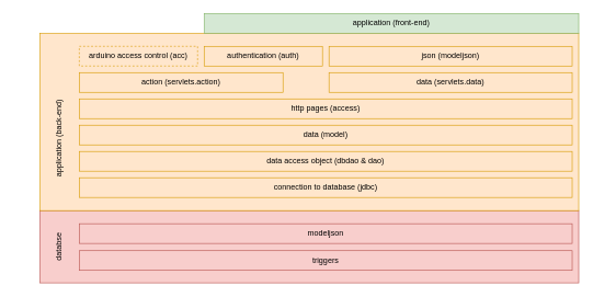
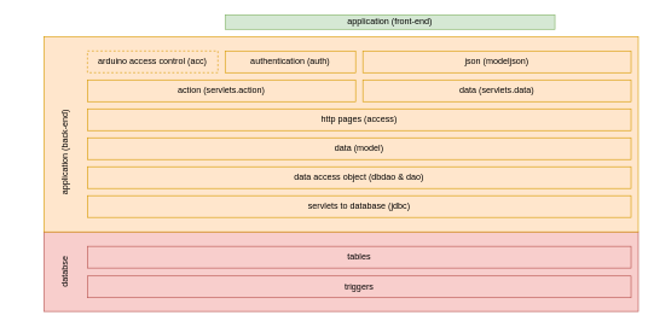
  <mxCell id="0" />
  <mxCell id="1" parent="0" />
  <mxCell id="2" value="" style="rounded=0;whiteSpace=wrap;html=1;fillColor=#f8cecc;strokeColor=#b85450;" parent="1" vertex="1"><mxGeometry x="60" y="320" width="820" height="110" as="geometry" /></mxCell>
  <mxCell id="3" value="" style="rounded=0;whiteSpace=wrap;html=1;fillColor=#ffe6cc;strokeColor=#d79b00;" parent="1" vertex="1"><mxGeometry x="60" y="50" width="820" height="270" as="geometry" /></mxCell>
  <mxCell id="4" value="application (back-end)" style="text;html=1;strokeColor=none;fillColor=none;align=center;verticalAlign=middle;whiteSpace=wrap;rounded=0;rotation=-90;" parent="1" vertex="1"><mxGeometry x="20" y="200" width="140" height="20" as="geometry" /></mxCell>
- <mxCell id="5" value="connection to database (jdbc)" style="rounded=0;whiteSpace=wrap;html=1;fillColor=#ffe6cc;strokeColor=#d79b00;" parent="1" vertex="1"><mxGeometry x="120" y="270" width="750" height="30" as="geometry" /></mxCell>
+ <mxCell id="5" value="servlets to database (jdbc)" style="rounded=0;whiteSpace=wrap;html=1;fillColor=#ffe6cc;strokeColor=#d79b00;" parent="1" vertex="1"><mxGeometry x="120" y="270" width="750" height="30" as="geometry" /></mxCell>
  <mxCell id="6" value="databse" style="text;html=1;strokeColor=none;fillColor=none;align=center;verticalAlign=middle;whiteSpace=wrap;rounded=0;rotation=-90;" parent="1" vertex="1"><mxGeometry x="70" y="365" width="40" height="20" as="geometry" /></mxCell>
  <mxCell id="7" value="triggers" style="rounded=0;whiteSpace=wrap;html=1;fillColor=#f8cecc;strokeColor=#b85450;" parent="1" vertex="1"><mxGeometry x="120" y="381" width="750" height="30" as="geometry" /></mxCell>
- <mxCell id="8" value="modeljson" style="rounded=0;whiteSpace=wrap;html=1;fillColor=#f8cecc;strokeColor=#b85450;" parent="1" vertex="1"><mxGeometry x="120" y="340" width="750" height="30" as="geometry" /></mxCell>
+ <mxCell id="8" value="tables" style="rounded=0;whiteSpace=wrap;html=1;fillColor=#f8cecc;strokeColor=#b85450;" parent="1" vertex="1"><mxGeometry x="120" y="340" width="750" height="30" as="geometry" /></mxCell>
  <mxCell id="9" value="data access object (dbdao &amp;amp; dao)" style="rounded=0;whiteSpace=wrap;html=1;fillColor=#ffe6cc;strokeColor=#d79b00;" parent="1" vertex="1"><mxGeometry x="120" y="230" width="750" height="30" as="geometry" /></mxCell>
  <mxCell id="10" value="data (model)" style="rounded=0;whiteSpace=wrap;html=1;fillColor=#ffe6cc;strokeColor=#d79b00;" parent="1" vertex="1"><mxGeometry x="120" y="190" width="750" height="30" as="geometry" /></mxCell>
  <mxCell id="11" value="http pages (access)" style="rounded=0;whiteSpace=wrap;html=1;fillColor=#ffe6cc;strokeColor=#d79b00;" parent="1" vertex="1"><mxGeometry x="120" y="150" width="750" height="30" as="geometry" /></mxCell>
- <mxCell id="12" value="action (servlets.action)" style="rounded=0;whiteSpace=wrap;html=1;fillColor=#ffe6cc;strokeColor=#d79b00;" parent="1" vertex="1"><mxGeometry x="120" y="110" width="310" height="30" as="geometry" /></mxCell>
+ <mxCell id="12" value="action (servlets.action)" style="rounded=0;whiteSpace=wrap;html=1;fillColor=#ffe6cc;strokeColor=#d79b00;" parent="1" vertex="1"><mxGeometry x="120" y="110" width="370" height="30" as="geometry" /></mxCell>
  <mxCell id="13" value="data (servlets.data)" style="rounded=0;whiteSpace=wrap;html=1;fillColor=#ffe6cc;strokeColor=#d79b00;" parent="1" vertex="1"><mxGeometry x="500" y="110" width="370" height="30" as="geometry" /></mxCell>
  <mxCell id="14" value="authentication (auth)" style="rounded=0;whiteSpace=wrap;html=1;fillColor=#ffe6cc;strokeColor=#d79b00;" parent="1" vertex="1"><mxGeometry x="310" y="70" width="180" height="30" as="geometry" /></mxCell>
  <mxCell id="15" value="json (modeljson)" style="rounded=0;whiteSpace=wrap;html=1;fillColor=#ffe6cc;strokeColor=#d79b00;" parent="1" vertex="1"><mxGeometry x="500" y="70" width="370" height="30" as="geometry" /></mxCell>
  <mxCell id="16" value="arduino access control (acc)" style="rounded=0;whiteSpace=wrap;html=1;fillColor=#ffe6cc;strokeColor=#d79b00;dashed=1;" parent="1" vertex="1"><mxGeometry x="120" y="70" width="180" height="30" as="geometry" /></mxCell>
- <mxCell id="17" value="application (front-end)" style="rounded=0;whiteSpace=wrap;html=1;fillColor=#d5e8d4;strokeColor=#82b366;" parent="1" vertex="1"><mxGeometry x="310" y="20" width="570" height="30" as="geometry" /></mxCell>
+ <mxCell id="17" value="application (front-end)" style="rounded=0;whiteSpace=wrap;html=1;fillColor=#d5e8d4;strokeColor=#82b366;" parent="1" vertex="1"><mxGeometry x="310" y="20" width="455" height="20" as="geometry" /></mxCell>
